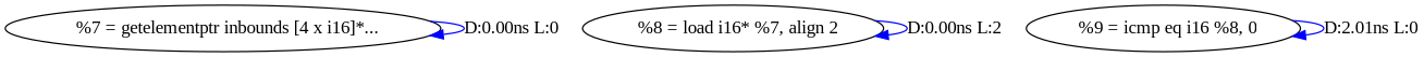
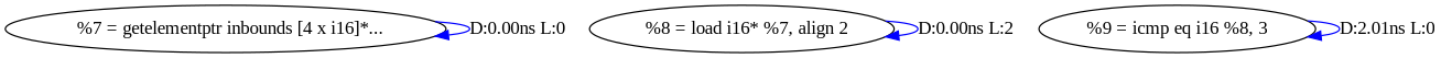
  digraph {
    fontname="Liberation Serif"
    node [fontname="Liberation Serif"]
    edge [color=blue fontname="Liberation Serif"]
    n1 [label="  %7 = getelementptr inbounds [4 x i16]*..."]
    n2 [label="  %8 = load i16* %7, align 2"]
-   n3 [label="  %9 = icmp eq i16 %8, 0"]
+   n3 [label="%9 = icmp eq i16 %8, 3"]
    n1 -> n1 [label="D:0.00ns L:0"]
    n2 -> n2 [label="D:0.00ns L:2"]
    n3 -> n3 [label="D:2.01ns L:0"]
  }
